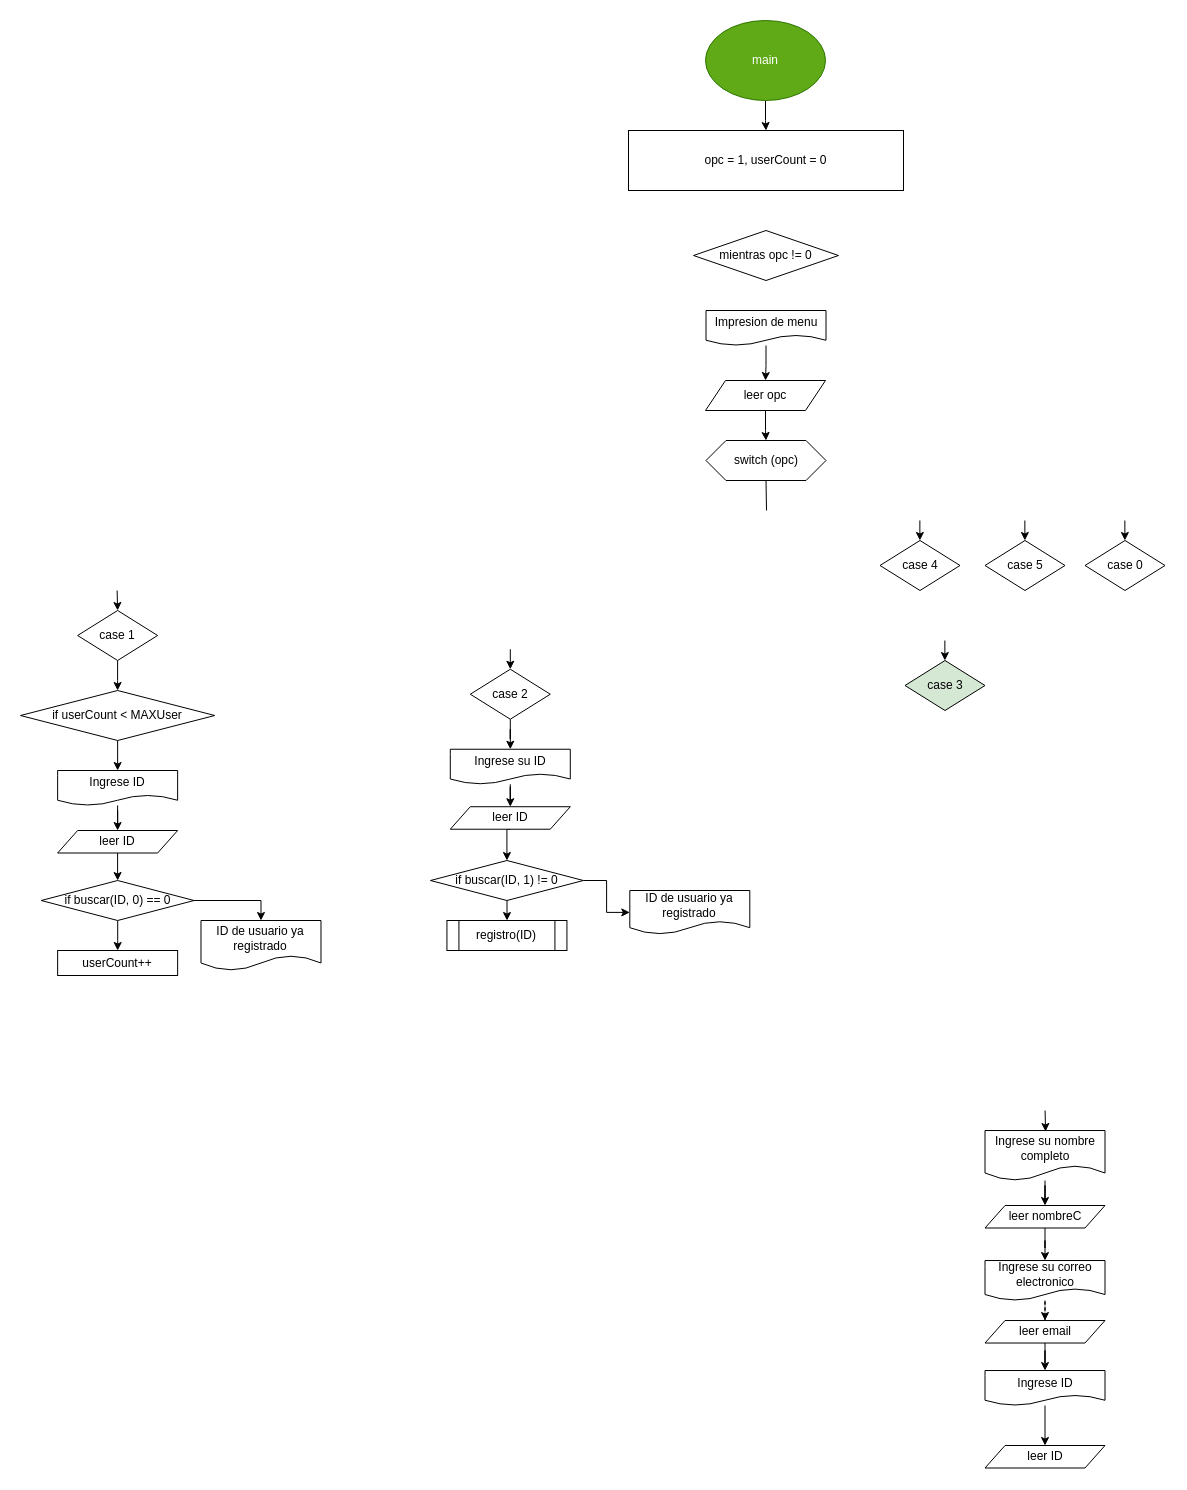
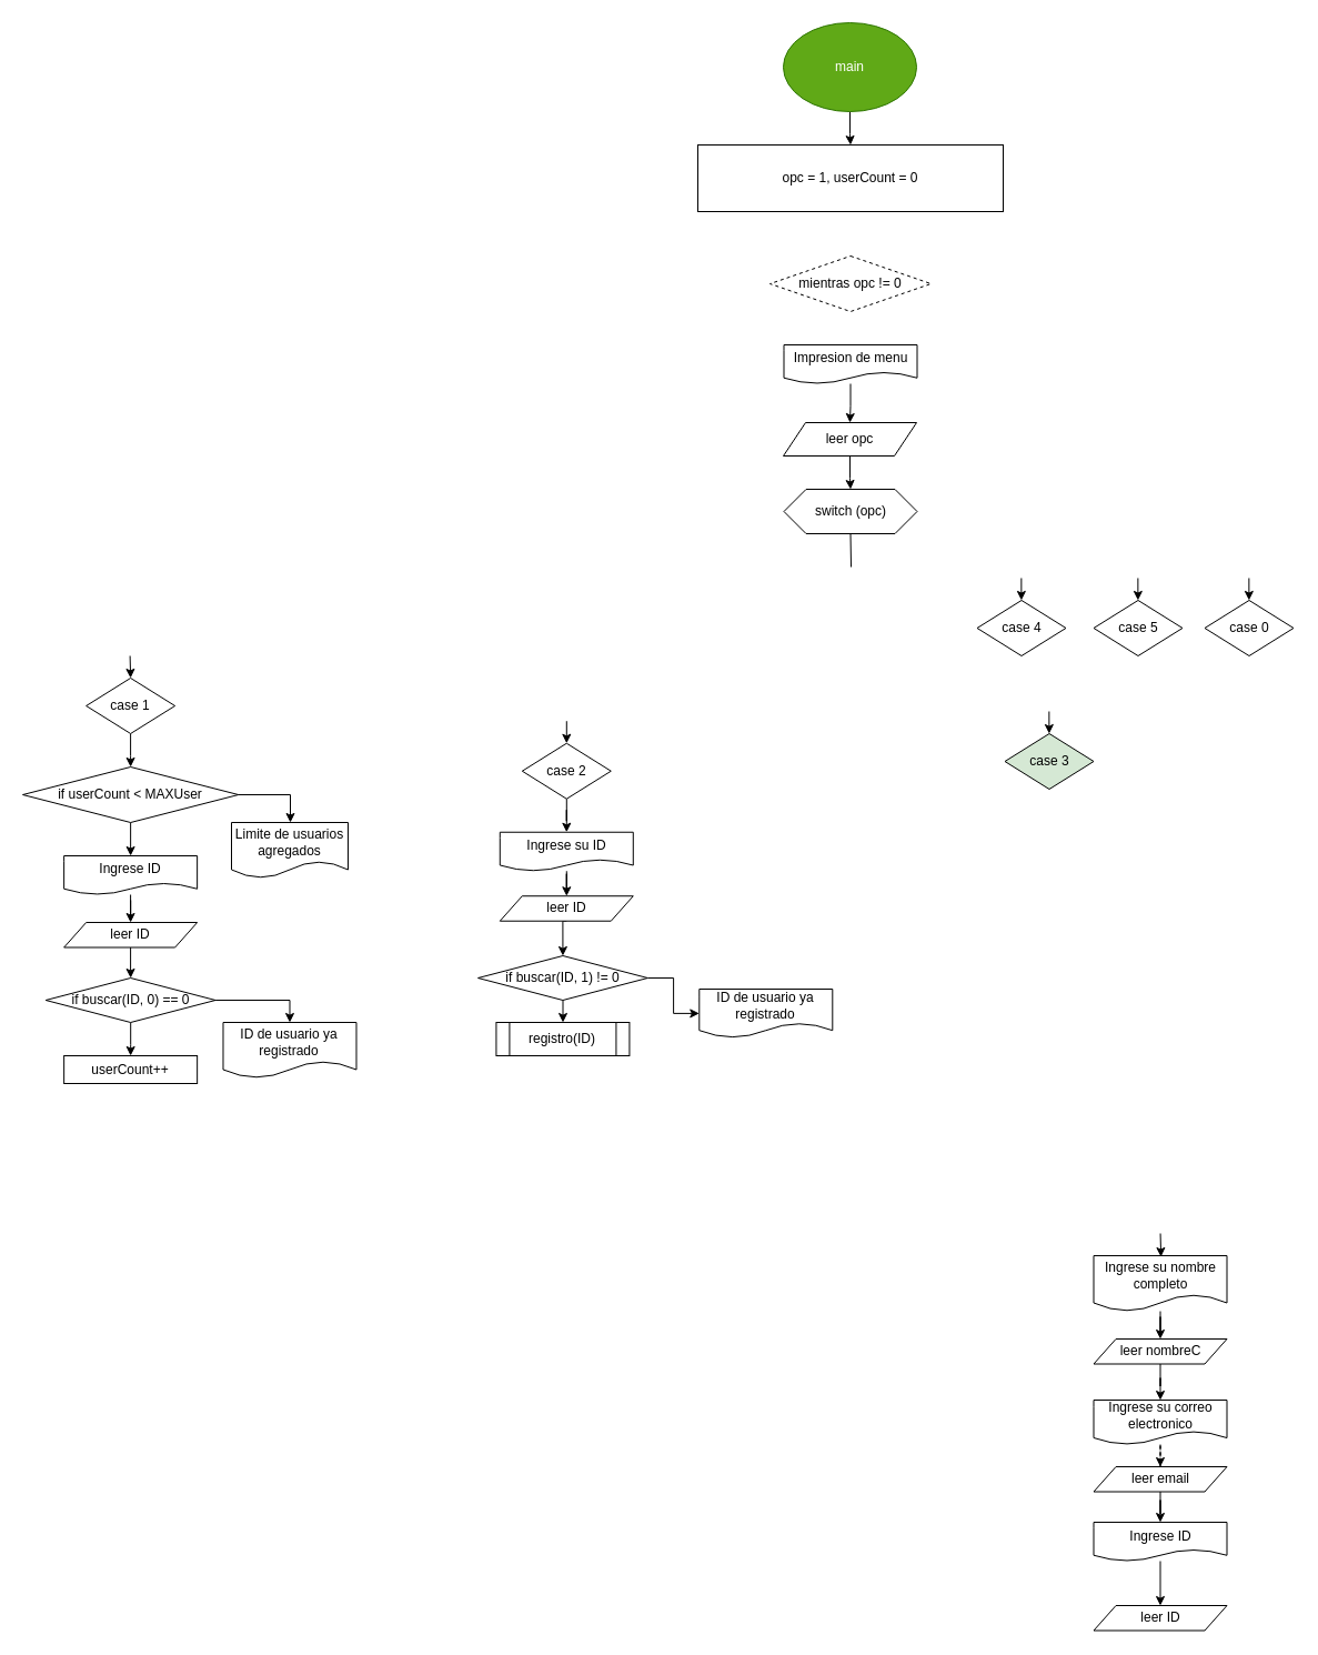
  <mxCell id="0" />
  <mxCell id="1" parent="0" />
  <mxCell id="2" value="" style="edgeStyle=orthogonalEdgeStyle;rounded=0;orthogonalLoop=1;jettySize=auto;html=1;" parent="1" source="3" target="4" edge="1"><mxGeometry relative="1" as="geometry" /></mxCell>
  <mxCell id="3" value="main" style="ellipse;whiteSpace=wrap;html=1;fillColor=#60a917;fontColor=#ffffff;strokeColor=#2D7600;" parent="1" vertex="1"><mxGeometry x="705" y="20" width="120" height="80" as="geometry" /></mxCell>
  <mxCell id="4" value="opc = 1, userCount = 0" style="whiteSpace=wrap;html=1;" parent="1" vertex="1"><mxGeometry x="628" y="130" width="275" height="60" as="geometry" /></mxCell>
- <mxCell id="5" value="mientras opc != 0" style="rhombus;whiteSpace=wrap;html=1;" parent="1" vertex="1"><mxGeometry x="693" y="230" width="145" height="50" as="geometry" /></mxCell>
+ <mxCell id="5" value="mientras opc != 0" style="rhombus;whiteSpace=wrap;html=1;dashed=1;" parent="1" vertex="1"><mxGeometry x="693" y="230" width="145" height="50" as="geometry" /></mxCell>
  <mxCell id="6" value="" style="edgeStyle=orthogonalEdgeStyle;rounded=0;orthogonalLoop=1;jettySize=auto;html=1;" parent="1" source="7" target="9" edge="1"><mxGeometry relative="1" as="geometry" /></mxCell>
  <mxCell id="7" value="Impresion de menu" style="shape=document;whiteSpace=wrap;html=1;boundedLbl=1;" parent="1" vertex="1"><mxGeometry x="705.5" y="310" width="120" height="35" as="geometry" /></mxCell>
  <mxCell id="8" value="" style="edgeStyle=orthogonalEdgeStyle;rounded=0;orthogonalLoop=1;jettySize=auto;html=1;" parent="1" source="9" target="10" edge="1"><mxGeometry relative="1" as="geometry" /></mxCell>
  <mxCell id="9" value="leer opc" style="shape=parallelogram;perimeter=parallelogramPerimeter;whiteSpace=wrap;html=1;fixedSize=1;" parent="1" vertex="1"><mxGeometry x="705" y="380" width="120" height="30" as="geometry" /></mxCell>
  <mxCell id="10" value="switch (opc)" style="shape=hexagon;perimeter=hexagonPerimeter2;whiteSpace=wrap;html=1;fixedSize=1;" parent="1" vertex="1"><mxGeometry x="705.5" y="440" width="120" height="40" as="geometry" /></mxCell>
  <mxCell id="11" value="case 3" style="rhombus;whiteSpace=wrap;html=1;fillColor=#d5e8d4;" parent="1" vertex="1"><mxGeometry x="904.5" y="660" width="80" height="50" as="geometry" /></mxCell>
  <mxCell id="12" value="" style="edgeStyle=orthogonalEdgeStyle;rounded=0;orthogonalLoop=1;jettySize=auto;html=1;" parent="1" source="13" target="51" edge="1"><mxGeometry relative="1" as="geometry" /></mxCell>
  <mxCell id="13" value="case 2" style="rhombus;whiteSpace=wrap;html=1;" parent="1" vertex="1"><mxGeometry x="469.8" y="668.73" width="80" height="50" as="geometry" /></mxCell>
  <mxCell id="14" value="" style="edgeStyle=orthogonalEdgeStyle;rounded=0;orthogonalLoop=1;jettySize=auto;html=1;" parent="1" source="15" edge="1"><mxGeometry relative="1" as="geometry"><mxPoint x="117.149" y="689.996" as="targetPoint" /></mxGeometry></mxCell>
  <mxCell id="15" value="case 1" style="rhombus;whiteSpace=wrap;html=1;" parent="1" vertex="1"><mxGeometry x="77.12" y="609.99" width="80" height="50" as="geometry" /></mxCell>
  <mxCell id="16" value="case 4" style="rhombus;whiteSpace=wrap;html=1;" parent="1" vertex="1"><mxGeometry x="879.5" y="539.99" width="80" height="50" as="geometry" /></mxCell>
  <mxCell id="17" value="case 5" style="rhombus;whiteSpace=wrap;html=1;" parent="1" vertex="1"><mxGeometry x="984.5" y="539.99" width="80" height="50" as="geometry" /></mxCell>
  <mxCell id="18" value="case 0" style="rhombus;whiteSpace=wrap;html=1;" parent="1" vertex="1"><mxGeometry x="1084.5" y="539.99" width="80" height="50" as="geometry" /></mxCell>
  <mxCell id="19" value="" style="endArrow=classic;html=1;rounded=0;entryX=0.5;entryY=0;entryDx=0;entryDy=0;" parent="1" target="15" edge="1"><mxGeometry width="50" height="50" relative="1" as="geometry"><mxPoint x="116.62" y="589.99" as="sourcePoint" /><mxPoint x="166.62" y="529.99" as="targetPoint" /></mxGeometry></mxCell>
  <mxCell id="20" value="" style="endArrow=classic;html=1;rounded=0;entryX=0.5;entryY=0;entryDx=0;entryDy=0;" parent="1" target="13" edge="1"><mxGeometry width="50" height="50" relative="1" as="geometry"><mxPoint x="509.8" y="648.73" as="sourcePoint" /><mxPoint x="723.8" y="638.73" as="targetPoint" /></mxGeometry></mxCell>
  <mxCell id="21" value="" style="endArrow=classic;html=1;rounded=0;entryX=0.5;entryY=0;entryDx=0;entryDy=0;" parent="1" edge="1"><mxGeometry width="50" height="50" relative="1" as="geometry"><mxPoint x="944.36" y="640" as="sourcePoint" /><mxPoint x="944.36" y="660" as="targetPoint" /></mxGeometry></mxCell>
  <mxCell id="22" value="" style="endArrow=classic;html=1;rounded=0;entryX=0.5;entryY=0;entryDx=0;entryDy=0;" parent="1" edge="1"><mxGeometry width="50" height="50" relative="1" as="geometry"><mxPoint x="919.36" y="519.99" as="sourcePoint" /><mxPoint x="919.36" y="539.99" as="targetPoint" /></mxGeometry></mxCell>
  <mxCell id="23" value="" style="endArrow=classic;html=1;rounded=0;entryX=0.5;entryY=0;entryDx=0;entryDy=0;" parent="1" edge="1"><mxGeometry width="50" height="50" relative="1" as="geometry"><mxPoint x="1124.36" y="519.99" as="sourcePoint" /><mxPoint x="1124.36" y="539.99" as="targetPoint" /></mxGeometry></mxCell>
  <mxCell id="24" value="" style="endArrow=classic;html=1;rounded=0;entryX=0.5;entryY=0;entryDx=0;entryDy=0;" parent="1" edge="1"><mxGeometry width="50" height="50" relative="1" as="geometry"><mxPoint x="1024.36" y="519.99" as="sourcePoint" /><mxPoint x="1024.36" y="539.99" as="targetPoint" /></mxGeometry></mxCell>
  <mxCell id="25" value="" style="endArrow=none;html=1;rounded=0;entryX=0.5;entryY=1;entryDx=0;entryDy=0;" parent="1" target="10" edge="1"><mxGeometry width="50" height="50" relative="1" as="geometry"><mxPoint x="766" y="510" as="sourcePoint" /><mxPoint x="650" y="420" as="targetPoint" /></mxGeometry></mxCell>
+ <mxCell id="26" value="" style="edgeStyle=orthogonalEdgeStyle;rounded=0;orthogonalLoop=1;jettySize=auto;html=1;" parent="1" source="28" target="29" edge="1"><mxGeometry relative="1" as="geometry"><Array as="points"><mxPoint x="261" y="714.99" /></Array></mxGeometry></mxCell>
  <mxCell id="27" style="edgeStyle=orthogonalEdgeStyle;rounded=0;orthogonalLoop=1;jettySize=auto;html=1;exitX=0.5;exitY=1;exitDx=0;exitDy=0;entryX=0.5;entryY=0;entryDx=0;entryDy=0;" parent="1" source="28" target="31" edge="1"><mxGeometry relative="1" as="geometry" /></mxCell>
  <mxCell id="28" value="if userCount &amp;lt; MAXUser" style="rhombus;whiteSpace=wrap;html=1;" parent="1" vertex="1"><mxGeometry x="20" y="690" width="194.25" height="50" as="geometry" /></mxCell>
+ <mxCell id="29" value="Limite de usuarios agregados" style="shape=document;whiteSpace=wrap;html=1;boundedLbl=1;" parent="1" vertex="1"><mxGeometry x="208" y="740" width="104.99" height="50" as="geometry" /></mxCell>
  <mxCell id="30" value="" style="edgeStyle=orthogonalEdgeStyle;rounded=0;orthogonalLoop=1;jettySize=auto;html=1;" parent="1" source="31" target="33" edge="1"><mxGeometry relative="1" as="geometry" /></mxCell>
  <mxCell id="31" value="Ingrese ID" style="shape=document;whiteSpace=wrap;html=1;boundedLbl=1;" parent="1" vertex="1"><mxGeometry x="57.14" y="770" width="120" height="34.99" as="geometry" /></mxCell>
  <mxCell id="32" value="" style="edgeStyle=orthogonalEdgeStyle;rounded=0;orthogonalLoop=1;jettySize=auto;html=1;" parent="1" source="33" target="37" edge="1"><mxGeometry relative="1" as="geometry" /></mxCell>
  <mxCell id="33" value="leer ID" style="shape=parallelogram;perimeter=parallelogramPerimeter;whiteSpace=wrap;html=1;fixedSize=1;" parent="1" vertex="1"><mxGeometry x="57.14" y="830" width="120" height="22.5" as="geometry" /></mxCell>
  <mxCell id="34" value="" style="edgeStyle=orthogonalEdgeStyle;rounded=0;orthogonalLoop=1;jettySize=auto;html=1;" parent="1" target="39" edge="1"><mxGeometry relative="1" as="geometry"><mxPoint x="1044.57" y="1110" as="sourcePoint" /></mxGeometry></mxCell>
  <mxCell id="35" style="edgeStyle=orthogonalEdgeStyle;rounded=0;orthogonalLoop=1;jettySize=auto;html=1;entryX=0.5;entryY=0;entryDx=0;entryDy=0;" parent="1" source="37" target="49" edge="1"><mxGeometry relative="1" as="geometry" /></mxCell>
  <mxCell id="36" style="edgeStyle=orthogonalEdgeStyle;rounded=0;orthogonalLoop=1;jettySize=auto;html=1;entryX=0.5;entryY=0;entryDx=0;entryDy=0;" parent="1" source="37" target="59" edge="1"><mxGeometry relative="1" as="geometry" /></mxCell>
  <mxCell id="37" value="if buscar(ID, 0) == 0" style="rhombus;whiteSpace=wrap;html=1;" parent="1" vertex="1"><mxGeometry x="40.7" y="880" width="152.87" height="40" as="geometry" /></mxCell>
  <mxCell id="38" value="" style="edgeStyle=orthogonalEdgeStyle;rounded=0;orthogonalLoop=1;jettySize=auto;html=1;" parent="1" source="39" target="41" edge="1"><mxGeometry relative="1" as="geometry" /></mxCell>
  <mxCell id="39" value="Ingrese su nombre completo" style="shape=document;whiteSpace=wrap;html=1;boundedLbl=1;" parent="1" vertex="1"><mxGeometry x="984.5" y="1130.02" width="120" height="50" as="geometry" /></mxCell>
  <mxCell id="40" value="" style="edgeStyle=orthogonalEdgeStyle;rounded=0;orthogonalLoop=1;jettySize=auto;html=1;" parent="1" source="41" target="43" edge="1"><mxGeometry relative="1" as="geometry" /></mxCell>
  <mxCell id="41" value="leer nombreC" style="shape=parallelogram;perimeter=parallelogramPerimeter;whiteSpace=wrap;html=1;fixedSize=1;" parent="1" vertex="1"><mxGeometry x="984.5" y="1205.01" width="120" height="22.5" as="geometry" /></mxCell>
  <mxCell id="42" value="" style="edgeStyle=orthogonalEdgeStyle;rounded=0;orthogonalLoop=1;jettySize=auto;html=1;dashed=1;" parent="1" source="43" target="45" edge="1"><mxGeometry relative="1" as="geometry" /></mxCell>
  <mxCell id="43" value="Ingrese su correo electronico" style="shape=document;whiteSpace=wrap;html=1;boundedLbl=1;" parent="1" vertex="1"><mxGeometry x="984.5" y="1260.02" width="120" height="40" as="geometry" /></mxCell>
  <mxCell id="44" value="" style="edgeStyle=orthogonalEdgeStyle;rounded=0;orthogonalLoop=1;jettySize=auto;html=1;" parent="1" source="45" target="47" edge="1"><mxGeometry relative="1" as="geometry" /></mxCell>
  <mxCell id="45" value="leer email" style="shape=parallelogram;perimeter=parallelogramPerimeter;whiteSpace=wrap;html=1;fixedSize=1;" parent="1" vertex="1"><mxGeometry x="984.5" y="1320.02" width="120" height="22.5" as="geometry" /></mxCell>
  <mxCell id="46" value="" style="edgeStyle=orthogonalEdgeStyle;rounded=0;orthogonalLoop=1;jettySize=auto;html=1;" parent="1" source="47" target="48" edge="1"><mxGeometry relative="1" as="geometry" /></mxCell>
  <mxCell id="47" value="Ingrese ID" style="shape=document;whiteSpace=wrap;html=1;boundedLbl=1;" parent="1" vertex="1"><mxGeometry x="984.5" y="1370.02" width="120" height="34.99" as="geometry" /></mxCell>
  <mxCell id="48" value="leer ID" style="shape=parallelogram;perimeter=parallelogramPerimeter;whiteSpace=wrap;html=1;fixedSize=1;" parent="1" vertex="1"><mxGeometry x="984.5" y="1445.01" width="120" height="22.5" as="geometry" /></mxCell>
  <mxCell id="49" value="ID de usuario ya registrado" style="shape=document;whiteSpace=wrap;html=1;boundedLbl=1;" parent="1" vertex="1"><mxGeometry x="200.49" y="920" width="120" height="50" as="geometry" /></mxCell>
  <mxCell id="50" value="" style="edgeStyle=orthogonalEdgeStyle;rounded=0;orthogonalLoop=1;jettySize=auto;html=1;" parent="1" source="51" target="53" edge="1"><mxGeometry relative="1" as="geometry" /></mxCell>
  <mxCell id="51" value="Ingrese su ID" style="shape=document;whiteSpace=wrap;html=1;boundedLbl=1;" parent="1" vertex="1"><mxGeometry x="449.79" y="748.74" width="120" height="35.01" as="geometry" /></mxCell>
  <mxCell id="52" style="edgeStyle=orthogonalEdgeStyle;rounded=0;orthogonalLoop=1;jettySize=auto;html=1;exitX=0.5;exitY=1;exitDx=0;exitDy=0;entryX=0.5;entryY=0;entryDx=0;entryDy=0;" parent="1" source="53" target="56" edge="1"><mxGeometry relative="1" as="geometry" /></mxCell>
  <mxCell id="53" value="leer ID" style="shape=parallelogram;perimeter=parallelogramPerimeter;whiteSpace=wrap;html=1;fixedSize=1;" parent="1" vertex="1"><mxGeometry x="449.79" y="806.23" width="120" height="22.5" as="geometry" /></mxCell>
  <mxCell id="54" value="" style="edgeStyle=orthogonalEdgeStyle;rounded=0;orthogonalLoop=1;jettySize=auto;html=1;" parent="1" source="56" target="57" edge="1"><mxGeometry relative="1" as="geometry" /></mxCell>
  <mxCell id="55" value="" style="edgeStyle=orthogonalEdgeStyle;rounded=0;orthogonalLoop=1;jettySize=auto;html=1;" parent="1" source="56" target="58" edge="1"><mxGeometry relative="1" as="geometry" /></mxCell>
  <mxCell id="56" value="if buscar(ID, 1) != 0" style="rhombus;whiteSpace=wrap;html=1;" parent="1" vertex="1"><mxGeometry x="430" y="860" width="152.87" height="40" as="geometry" /></mxCell>
  <mxCell id="57" value="registro(ID)" style="shape=process;whiteSpace=wrap;html=1;backgroundOutline=1;" parent="1" vertex="1"><mxGeometry x="446.43" y="920" width="120" height="30" as="geometry" /></mxCell>
  <mxCell id="58" value="ID de usuario ya registrado" style="shape=document;whiteSpace=wrap;html=1;boundedLbl=1;" parent="1" vertex="1"><mxGeometry x="629.3" y="890" width="120" height="43.75" as="geometry" /></mxCell>
  <mxCell id="59" value="userCount++" style="whiteSpace=wrap;html=1;" parent="1" vertex="1"><mxGeometry x="57.14" y="950" width="120" height="25" as="geometry" /></mxCell>
